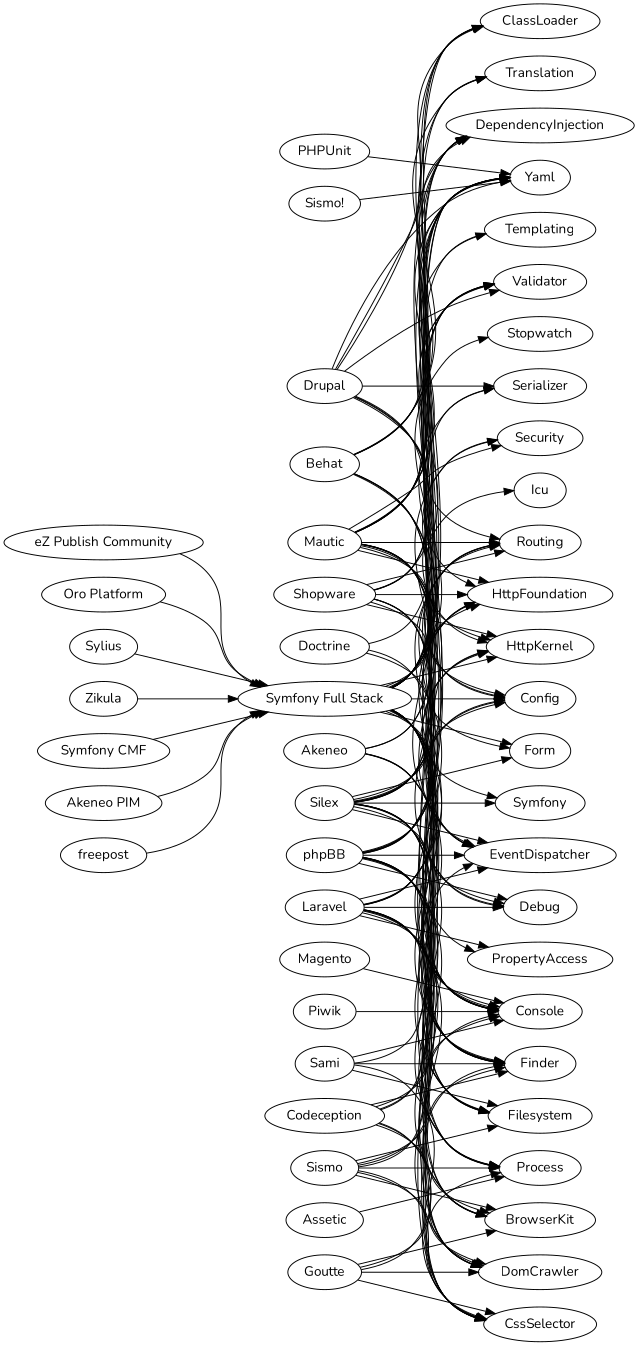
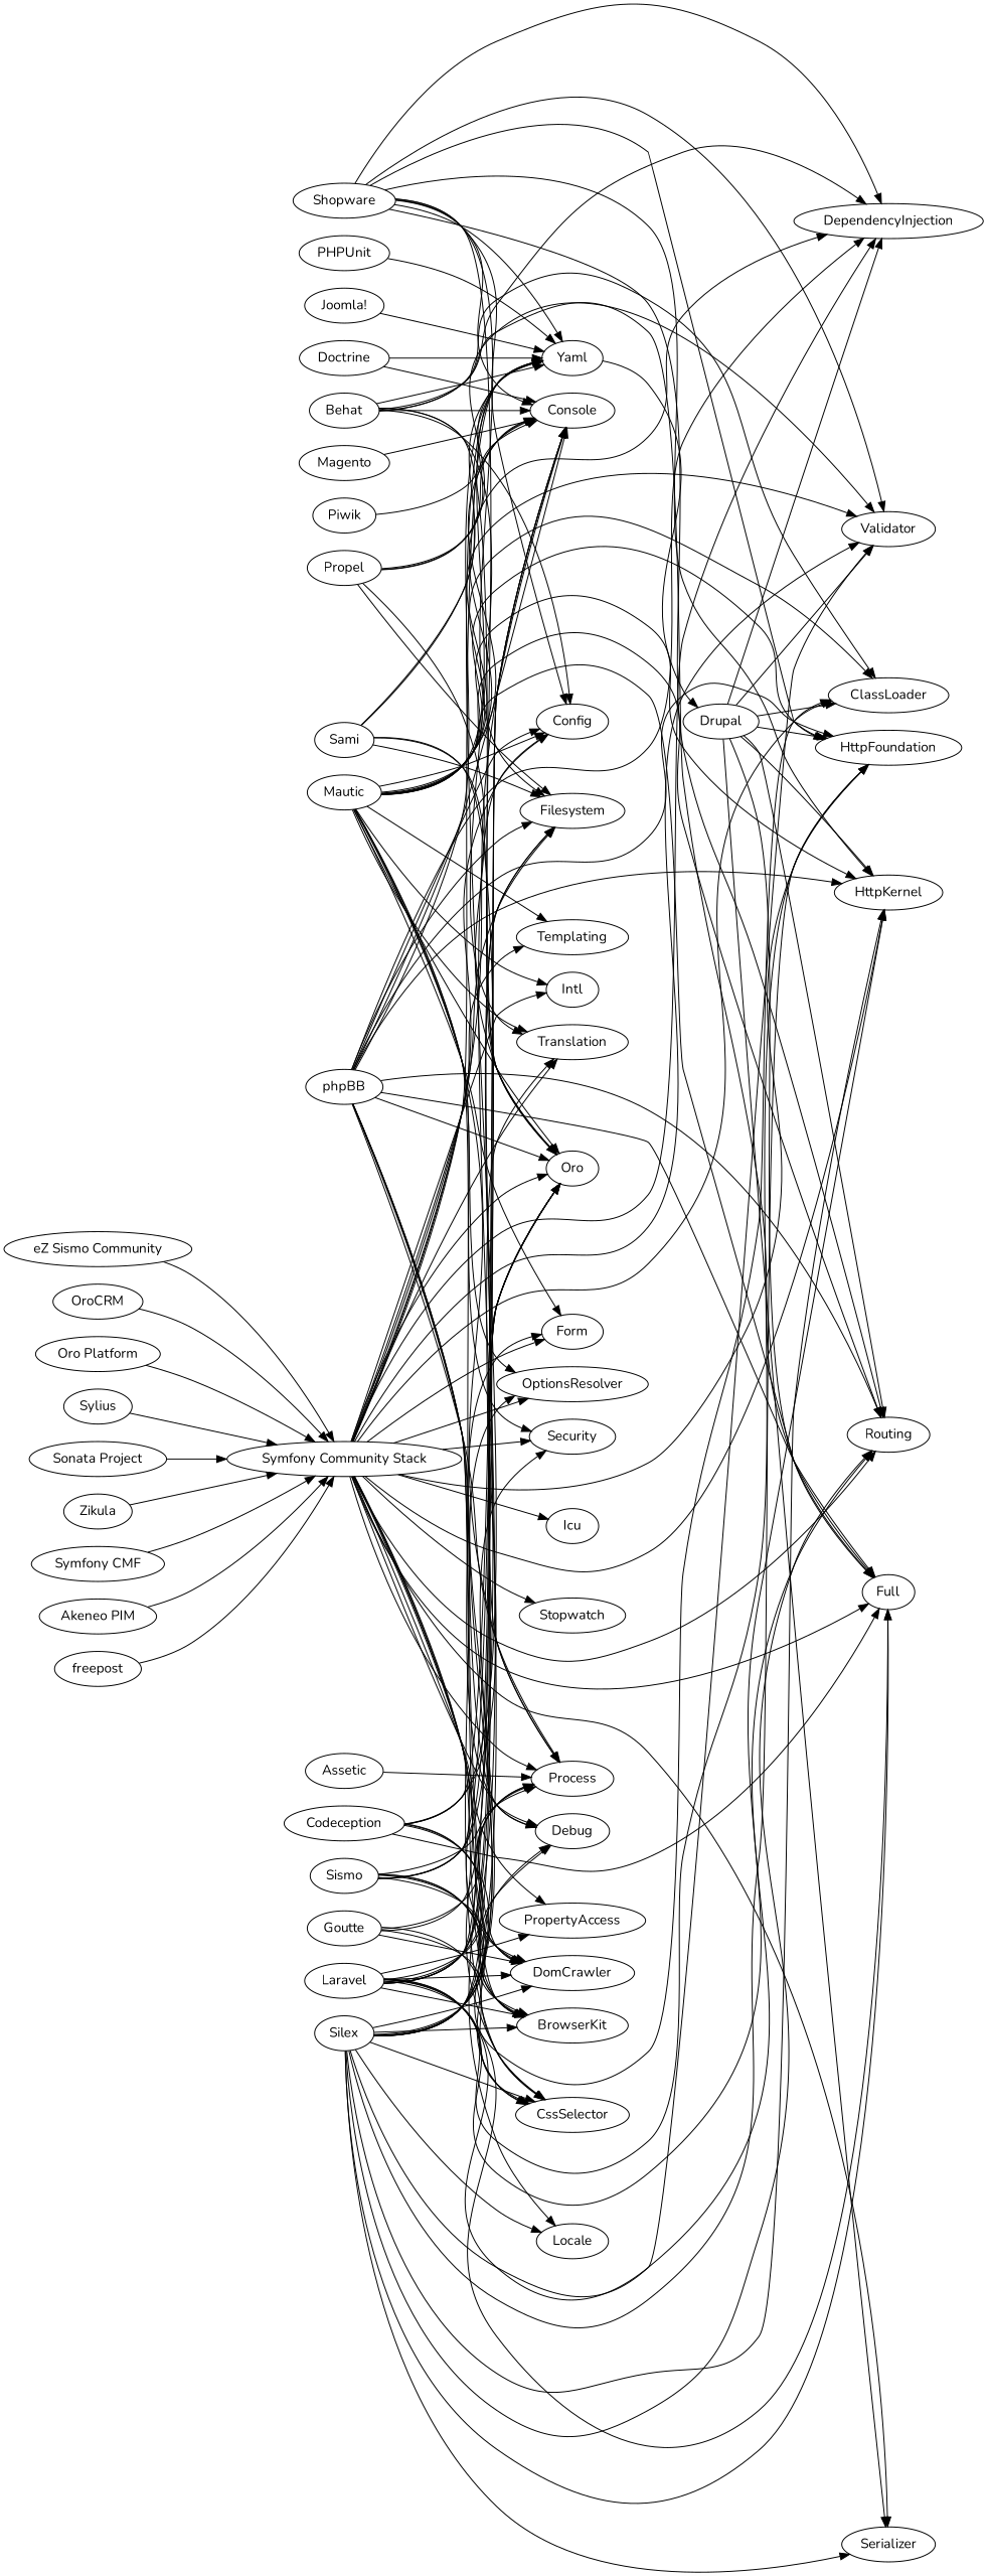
  digraph {
    fontname=Nunito
    rankdir=LR
    node [fontname=Nunito]
    edge [fontname=Nunito]
    Drupal
    ClassLoader
    DependencyInjection
-   EventDispatcher
+   EventDispatcher [label=Full]
    HttpFoundation
    HttpKernel
    Routing
    Serializer
    Validator
    Yaml
    phpBB
    BrowserKit
    Config
    Console
    CssSelector
    Debug
    DomCrawler
    Filesystem
-   Finder
+   Finder [label=Oro]
    Process
    Laravel
    PropertyAccess
    Translation
-   "Symfony Full Stack"
+   "Symfony Full Stack" [label="Symfony Community Stack"]
    Form
    Icu
-   Locale [label=Symfony]
+   Intl
+   Locale
+   OptionsResolver
    Security
    Stopwatch
    Templating
-   "eZ Publish Community"
-   "Joomla!" [label="Sismo!"]
+   "eZ Publish Community" [label="eZ Sismo Community"]
+   "Joomla!"
    Magento
    Piwik
    Silex
    Assetic
    Goutte
    Sami
    Sismo
    PHPUnit
+   OroCRM
    "Oro Platform"
    Doctrine
    Behat
    Sylius
+   "Sonata Project"
    Zikula
    "Symfony CMF"
    "Akeneo PIM"
    Shopware
-   Propel [label=Akeneo]
+   Propel
    Mautic
    freepost
    Codeception
    Drupal -> ClassLoader
    Drupal -> DependencyInjection
    Drupal -> EventDispatcher
    Drupal -> HttpFoundation
    Drupal -> HttpKernel
    Drupal -> Routing
    Drupal -> Serializer
    Drupal -> Validator
-   Drupal -> Yaml
+   Yaml -> Drupal
    phpBB -> DependencyInjection
    phpBB -> EventDispatcher
    phpBB -> HttpFoundation
    phpBB -> HttpKernel
    phpBB -> Routing
    phpBB -> Yaml
    phpBB -> BrowserKit
    phpBB -> Config
    phpBB -> Console
    phpBB -> CssSelector
    phpBB -> Debug
    phpBB -> DomCrawler
    phpBB -> Filesystem
    phpBB -> Finder
    phpBB -> Process
    Laravel -> EventDispatcher
    Laravel -> HttpFoundation
    Laravel -> HttpKernel
    Laravel -> Routing
    Laravel -> BrowserKit
    Laravel -> Console
    Laravel -> CssSelector
    Laravel -> Debug
    Laravel -> DomCrawler
    Laravel -> Filesystem
    Laravel -> Finder
    Laravel -> Process
    Laravel -> PropertyAccess
-   Laravel -> Config
+   Laravel -> Translation
    "Symfony Full Stack" -> ClassLoader
    "Symfony Full Stack" -> DependencyInjection
    "Symfony Full Stack" -> EventDispatcher
    "Symfony Full Stack" -> HttpFoundation
    "Symfony Full Stack" -> HttpKernel
    "Symfony Full Stack" -> Routing
    "Symfony Full Stack" -> Serializer
    "Symfony Full Stack" -> Validator
    "Symfony Full Stack" -> Yaml
    "Symfony Full Stack" -> BrowserKit
    "Symfony Full Stack" -> Config
    "Symfony Full Stack" -> Console
    "Symfony Full Stack" -> CssSelector
    "Symfony Full Stack" -> Debug
    "Symfony Full Stack" -> DomCrawler
    "Symfony Full Stack" -> Filesystem
    "Symfony Full Stack" -> Finder
    "Symfony Full Stack" -> Process
    "Symfony Full Stack" -> PropertyAccess
    "Symfony Full Stack" -> Translation
    "Symfony Full Stack" -> Form
    "Symfony Full Stack" -> Icu
+   "Symfony Full Stack" -> Intl
    "Symfony Full Stack" -> Locale
+   "Symfony Full Stack" -> OptionsResolver
    "Symfony Full Stack" -> Security
    "Symfony Full Stack" -> Stopwatch
    "Symfony Full Stack" -> Templating
    "eZ Publish Community" -> "Symfony Full Stack"
    "Joomla!" -> Yaml
    Magento -> Console
    Piwik -> Console
    Silex -> EventDispatcher
    Silex -> HttpFoundation
    Silex -> HttpKernel
    Silex -> Routing
    Silex -> Serializer
    Silex -> Validator
    Silex -> BrowserKit
    Silex -> Config
    Silex -> CssSelector
    Silex -> Debug
    Silex -> DomCrawler
    Silex -> Finder
    Silex -> Process
    Silex -> Form
    Silex -> Locale
+   Silex -> OptionsResolver
    Silex -> Security
    Assetic -> Process
    Goutte -> BrowserKit
    Goutte -> CssSelector
    Goutte -> DomCrawler
    Goutte -> Finder
    Goutte -> Process
    Sami -> Yaml
    Sami -> Console
    Sami -> Filesystem
    Sami -> Finder
-   Sami -> CssSelector
+   Sami -> Process
    Sismo -> ClassLoader
    Sismo -> BrowserKit
    Sismo -> Console
    Sismo -> CssSelector
    Sismo -> DomCrawler
    Sismo -> Filesystem
    Sismo -> Finder
    Sismo -> Process
    PHPUnit -> Yaml
+   OroCRM -> "Symfony Full Stack"
    "Oro Platform" -> "Symfony Full Stack"
    Doctrine -> Yaml
    Doctrine -> Console
    Behat -> ClassLoader
    Behat -> DependencyInjection
    Behat -> EventDispatcher
    Behat -> Yaml
    Behat -> Config
    Behat -> Console
    Behat -> Finder
    Behat -> Translation
    Sylius -> "Symfony Full Stack"
+   "Sonata Project" -> "Symfony Full Stack"
    Zikula -> "Symfony Full Stack"
    "Symfony CMF" -> "Symfony Full Stack"
    "Akeneo PIM" -> "Symfony Full Stack"
    Shopware -> DependencyInjection
    Shopware -> HttpFoundation
    Shopware -> HttpKernel
    Shopware -> Routing
    Shopware -> Validator
    Shopware -> Yaml
    Shopware -> Config
    Shopware -> Console
    Shopware -> Filesystem
    Shopware -> Finder
    Propel -> Validator
    Propel -> Yaml
    Propel -> Console
    Propel -> Filesystem
    Propel -> Finder
    Mautic -> ClassLoader
    Mautic -> DependencyInjection
    Mautic -> EventDispatcher
    Mautic -> HttpFoundation
    Mautic -> HttpKernel
    Mautic -> Routing
    Mautic -> Validator
    Mautic -> Yaml
    Mautic -> Config
    Mautic -> Console
    Mautic -> Debug
    Mautic -> Finder
    Mautic -> Process
    Mautic -> Translation
-   Doctrine -> Form
+   Mautic -> Form
+   Mautic -> Intl
+   Mautic -> OptionsResolver
    Mautic -> Security
    Mautic -> Templating
    freepost -> "Symfony Full Stack"
    Codeception -> EventDispatcher
    Codeception -> Yaml
    Codeception -> BrowserKit
    Codeception -> Console
    Codeception -> CssSelector
    Codeception -> DomCrawler
    Codeception -> Finder
  }
